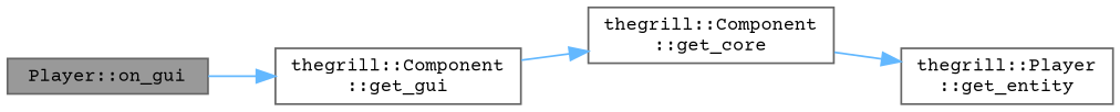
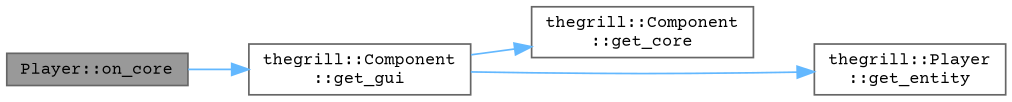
  digraph {
    fontname="Courier Prime"
    rankdir=LR
    node [color=grey40 fillcolor=white fontname="Courier Prime" fontsize=10 shape=box style=filled]
    edge [color=steelblue1 fontname="Courier Prime" fontsize=10 labelfontname=Helvetica labelfontsize=10 style=solid]
-   n1 [color=gray40 fillcolor=grey60 fontcolor=black height=0.2 label="Player::on_gui" width=0.4]
+   n1 [color=gray40 fillcolor=grey60 fontcolor=black height=0.2 label="Player::on_core" width=0.4]
    n2 [height=0.2 label="thegrill::Component\l::get_gui" width=0.4]
    n3 [height=0.2 label="thegrill::Component\l::get_core" width=0.4]
    n4 [height=0.2 label="thegrill::Player\l::get_entity" width=0.4]
    n1 -> n2
    n2 -> n3
-   n3 -> n4
+   n2 -> n4
  }
